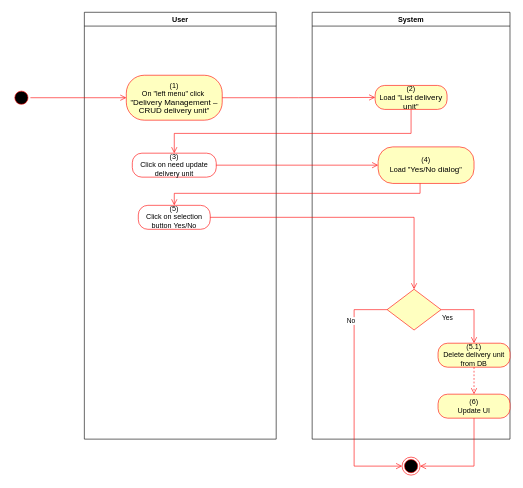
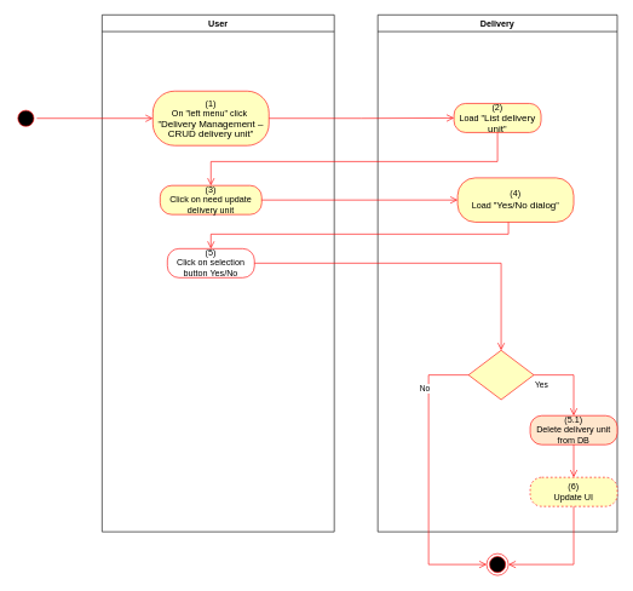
  <mxCell id="0" />
  <mxCell id="1" parent="0" />
  <mxCell id="2" value="User" style="swimlane;whiteSpace=wrap" parent="1" vertex="1"><mxGeometry x="140" y="20" width="320" height="712" as="geometry"><mxRectangle x="120" y="128" width="60" height="23" as="alternateBounds" /></mxGeometry></mxCell>
  <mxCell id="3" value="&lt;span&gt;(1)&lt;/span&gt;&lt;br style=&quot;padding: 0px ; margin: 0px&quot;&gt;&lt;span&gt;On &quot;left menu&quot; click&amp;nbsp;&lt;/span&gt;&lt;br style=&quot;padding: 0px ; margin: 0px&quot;&gt;&lt;span&gt;&quot;&lt;/span&gt;&lt;span lang=&quot;EN-GB&quot; style=&quot;font-size: 10.0pt ; line-height: 107% ; font-family: &amp;#34;arial&amp;#34; , sans-serif&quot;&gt;Delivery Management –&lt;br/&gt;CRUD delivery unit&lt;/span&gt;&lt;span&gt;&quot;&lt;/span&gt;" style="rounded=1;whiteSpace=wrap;html=1;arcSize=40;fontColor=#000000;fillColor=#ffffc0;strokeColor=#ff0000;" parent="2" vertex="1"><mxGeometry x="70" y="105" width="160" height="75" as="geometry" /></mxCell>
- <mxCell id="4" value="(3)&lt;br&gt;Click on need update delivery unit" style="rounded=1;whiteSpace=wrap;html=1;arcSize=40;fontColor=#000000;fillColor=#ffffff;strokeColor=#ff0000;" parent="2" vertex="1"><mxGeometry x="80" y="235" width="140" height="40" as="geometry" /></mxCell>
+ <mxCell id="4" value="(3)&lt;br&gt;Click on need update delivery unit" style="rounded=1;whiteSpace=wrap;html=1;arcSize=40;fontColor=#000000;fillColor=#ffffc0;strokeColor=#ff0000;" parent="2" vertex="1"><mxGeometry x="80" y="235" width="140" height="40" as="geometry" /></mxCell>
  <mxCell id="5" value="(5)&lt;br&gt;Click on selection button Yes/No" style="rounded=1;whiteSpace=wrap;html=1;arcSize=40;fontColor=#000000;fillColor=#ffffff;strokeColor=#ff0000;" parent="2" vertex="1"><mxGeometry x="90" y="322" width="120" height="40" as="geometry" /></mxCell>
- <mxCell id="6" value="System" style="swimlane;whiteSpace=wrap;startSize=23;" parent="1" vertex="1"><mxGeometry x="520" y="20" width="330" height="712" as="geometry" /></mxCell>
+ <mxCell id="6" value="Delivery" style="swimlane;whiteSpace=wrap;startSize=23;" parent="1" vertex="1"><mxGeometry x="520" y="20" width="330" height="712" as="geometry" /></mxCell>
  <mxCell id="7" value="(2)&lt;br&gt;Load &quot;&lt;span lang=&quot;EN-GB&quot; style=&quot;font-size: 10.0pt ; line-height: 107% ; font-family: &amp;#34;arial&amp;#34; , sans-serif&quot;&gt;List delivery unit&lt;/span&gt;&quot;" style="rounded=1;whiteSpace=wrap;html=1;arcSize=40;fontColor=#000000;fillColor=#ffffc0;strokeColor=#ff0000;" parent="6" vertex="1"><mxGeometry x="105" y="122" width="120" height="40" as="geometry" /></mxCell>
  <mxCell id="8" value="" style="rhombus;whiteSpace=wrap;html=1;fillColor=#ffffc0;strokeColor=#ff0000;" parent="6" vertex="1"><mxGeometry x="125" y="462" width="90" height="68" as="geometry" /></mxCell>
  <mxCell id="9" value="Yes" style="edgeStyle=orthogonalEdgeStyle;html=1;align=left;verticalAlign=top;endArrow=open;endSize=8;strokeColor=#ff0000;rounded=0;exitX=1;exitY=0.5;exitDx=0;exitDy=0;" parent="6" source="8" target="10" edge="1"><mxGeometry x="-1" relative="1" as="geometry"><mxPoint x="170" y="552" as="targetPoint" /></mxGeometry></mxCell>
- <mxCell id="10" value="(5.1)&lt;br&gt;Delete delivery unit from DB" style="rounded=1;whiteSpace=wrap;html=1;arcSize=40;fontColor=#000000;fillColor=#ffffc0;strokeColor=#ff0000;" parent="6" vertex="1"><mxGeometry x="210" y="552" width="120" height="40" as="geometry" /></mxCell>
- <mxCell id="11" value="(6)&lt;br&gt;Update UI" style="rounded=1;whiteSpace=wrap;html=1;arcSize=40;fontColor=#000000;fillColor=#ffffc0;strokeColor=#ff0000;" parent="6" vertex="1"><mxGeometry x="210" y="637" width="120" height="40" as="geometry" /></mxCell>
- <mxCell id="12" value="" style="edgeStyle=orthogonalEdgeStyle;html=1;verticalAlign=bottom;endArrow=open;endSize=8;strokeColor=#ff0000;rounded=0;exitX=0.5;exitY=1;exitDx=0;exitDy=0;entryX=0.5;entryY=0;entryDx=0;entryDy=0;dashed=1;" parent="6" source="10" target="11" edge="1"><mxGeometry relative="1" as="geometry"><mxPoint x="170" y="642" as="targetPoint" /></mxGeometry></mxCell>
+ <mxCell id="10" value="(5.1)&lt;br&gt;Delete delivery unit from DB" style="rounded=1;whiteSpace=wrap;html=1;arcSize=40;fontColor=#000000;fillColor=#ffe6cc;strokeColor=#ff0000;" parent="6" vertex="1"><mxGeometry x="210" y="552" width="120" height="40" as="geometry" /></mxCell>
+ <mxCell id="11" value="(6)&lt;br&gt;Update UI" style="rounded=1;whiteSpace=wrap;html=1;arcSize=40;fontColor=#000000;fillColor=#ffffc0;strokeColor=#ff0000;dashed=1;" parent="6" vertex="1"><mxGeometry x="210" y="637" width="120" height="40" as="geometry" /></mxCell>
+ <mxCell id="12" value="" style="edgeStyle=orthogonalEdgeStyle;html=1;verticalAlign=bottom;endArrow=open;endSize=8;strokeColor=#ff0000;rounded=0;exitX=0.5;exitY=1;exitDx=0;exitDy=0;entryX=0.5;entryY=0;entryDx=0;entryDy=0;" parent="6" source="10" target="11" edge="1"><mxGeometry relative="1" as="geometry"><mxPoint x="170" y="642" as="targetPoint" /></mxGeometry></mxCell>
  <mxCell id="13" value="(4)&lt;br&gt;Load &quot;&lt;font face=&quot;arial, sans-serif&quot;&gt;&lt;span style=&quot;font-size: 13.333px&quot;&gt;Yes/No dialog&lt;/span&gt;&lt;/font&gt;&quot;" style="rounded=1;whiteSpace=wrap;html=1;arcSize=40;fontColor=#000000;fillColor=#ffffc0;strokeColor=#ff0000;" parent="6" vertex="1"><mxGeometry x="110" y="224.5" width="160" height="61" as="geometry" /></mxCell>
  <mxCell id="14" value="" style="ellipse;html=1;shape=startState;fillColor=#000000;strokeColor=#ff0000;" parent="1" vertex="1"><mxGeometry x="20" y="147.5" width="30" height="30" as="geometry" /></mxCell>
  <mxCell id="15" value="" style="edgeStyle=orthogonalEdgeStyle;html=1;verticalAlign=bottom;endArrow=open;endSize=8;strokeColor=#ff0000;rounded=0;entryX=0;entryY=0.5;entryDx=0;entryDy=0;" parent="1" source="14" target="3" edge="1"><mxGeometry relative="1" as="geometry"><mxPoint x="200" y="145" as="targetPoint" /></mxGeometry></mxCell>
  <mxCell id="16" value="" style="edgeStyle=orthogonalEdgeStyle;html=1;verticalAlign=bottom;endArrow=open;endSize=8;strokeColor=#ff0000;rounded=0;entryX=0;entryY=0.5;entryDx=0;entryDy=0;" parent="1" source="3" target="7" edge="1"><mxGeometry relative="1" as="geometry"><mxPoint x="600" y="163" as="targetPoint" /></mxGeometry></mxCell>
  <mxCell id="17" value="" style="edgeStyle=orthogonalEdgeStyle;html=1;verticalAlign=bottom;endArrow=open;endSize=8;strokeColor=#ff0000;rounded=0;entryX=0.5;entryY=0;entryDx=0;entryDy=0;" parent="1" source="7" target="4" edge="1"><mxGeometry relative="1" as="geometry"><mxPoint x="685" y="242" as="targetPoint" /><Array as="points"><mxPoint x="685" y="222" /><mxPoint x="290" y="222" /></Array></mxGeometry></mxCell>
  <mxCell id="18" value="" style="ellipse;html=1;shape=endState;fillColor=#000000;strokeColor=#ff0000;" parent="1" vertex="1"><mxGeometry x="670" y="762" width="30" height="30" as="geometry" /></mxCell>
  <mxCell id="19" value="" style="edgeStyle=orthogonalEdgeStyle;html=1;verticalAlign=bottom;endArrow=open;endSize=8;strokeColor=#ff0000;rounded=0;exitX=0.5;exitY=1;exitDx=0;exitDy=0;entryX=1;entryY=0.5;entryDx=0;entryDy=0;" parent="1" source="11" target="18" edge="1"><mxGeometry relative="1" as="geometry"><mxPoint x="720" y="777" as="targetPoint" /><mxPoint x="870" y="677" as="sourcePoint" /><Array as="points"><mxPoint x="790" y="777" /></Array></mxGeometry></mxCell>
  <mxCell id="20" value="" style="edgeStyle=orthogonalEdgeStyle;html=1;verticalAlign=bottom;endArrow=open;endSize=8;strokeColor=#ff0000;rounded=0;entryX=0;entryY=0.5;entryDx=0;entryDy=0;" parent="1" source="4" target="13" edge="1"><mxGeometry relative="1" as="geometry"><mxPoint x="280" y="355" as="targetPoint" /></mxGeometry></mxCell>
  <mxCell id="21" value="" style="edgeStyle=orthogonalEdgeStyle;html=1;verticalAlign=bottom;endArrow=open;endSize=8;strokeColor=#ff0000;rounded=0;entryX=0.5;entryY=0;entryDx=0;entryDy=0;" parent="1" source="13" target="5" edge="1"><mxGeometry relative="1" as="geometry"><mxPoint x="690" y="352" as="targetPoint" /><Array as="points"><mxPoint x="700" y="322" /><mxPoint x="290" y="322" /></Array></mxGeometry></mxCell>
  <mxCell id="22" value="" style="edgeStyle=orthogonalEdgeStyle;html=1;verticalAlign=bottom;endArrow=open;endSize=8;strokeColor=#ff0000;rounded=0;entryX=0.5;entryY=0;entryDx=0;entryDy=0;" parent="1" source="5" target="8" edge="1"><mxGeometry relative="1" as="geometry"><mxPoint x="690" y="422" as="targetPoint" /></mxGeometry></mxCell>
  <mxCell id="23" value="No" style="edgeStyle=orthogonalEdgeStyle;html=1;align=left;verticalAlign=bottom;endArrow=open;endSize=8;strokeColor=#ff0000;rounded=0;entryX=0;entryY=0.5;entryDx=0;entryDy=0;exitX=0;exitY=0.5;exitDx=0;exitDy=0;" parent="1" source="8" target="18" edge="1"><mxGeometry x="-0.579" y="-14" relative="1" as="geometry"><mxPoint x="590" y="572" as="targetPoint" /><Array as="points"><mxPoint x="590" y="516" /><mxPoint x="590" y="777" /></Array><mxPoint as="offset" /></mxGeometry></mxCell>
